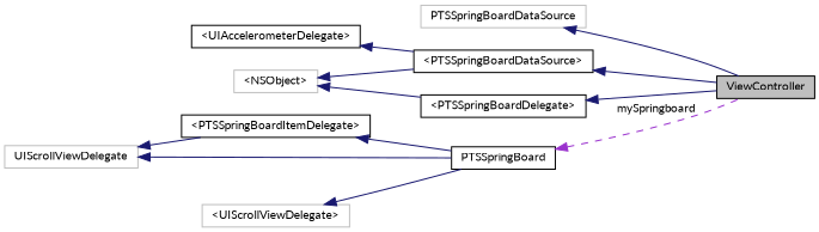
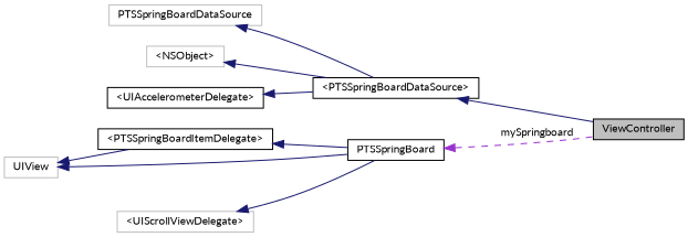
  digraph {
    fontname=Lato
    rankdir=LR
    node [color=black fillcolor=white fontname=Lato fontsize=10 shape=record style=filled]
    edge [color=midnightblue dir=back fontname=Lato fontsize=10 labelfontname=Helvetica labelfontsize=10 style=solid]
    n1 [fillcolor=grey75 fontcolor=black height=0.2 label=ViewController width=0.4]
    n2 [color=grey75 height=0.2 label=PTSSpringBoardDataSource width=0.4]
    n3 [height=0.2 label="\<PTSSpringBoardDataSource\>" width=0.4]
    n4 [color=grey75 height=0.2 label="\<NSObject\>" width=0.4]
-   n5 [height=0.2 label="\<PTSSpringBoardDelegate\>" width=0.4]
    n6 [height=0.2 label="\<PTSSpringBoardItemDelegate\>" width=0.4]
    n7 [height=0.2 label=PTSSpringBoard width=0.4]
-   n8 [color=grey75 height=0.2 label=UIScrollViewDelegate width=0.4]
+   n8 [color=grey75 height=0.2 label=UIView width=0.4]
    n9 [color=grey75 height=0.2 label="\<UIScrollViewDelegate\>" width=0.4]
    n10 [height=0.2 label="\<UIAccelerometerDelegate\>" width=0.4]
-   n2 -> n1
+   n2 -> n3
    n3 -> n1
    n4 -> n3
-   n4 -> n5
-   n5 -> n1
    n6 -> n7
    n7 -> n1 [color=darkorchid3 label=" mySpringboard" style=dashed]
    n8 -> n6
    n8 -> n7
    n9 -> n7
    n10 -> n3
  }
